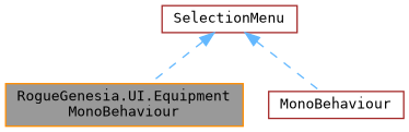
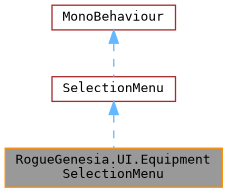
  digraph {
    fontname="DejaVu Sans Mono"
    node [color=brown fillcolor=white fontname="DejaVu Sans Mono" fontsize=10 shape=box style=filled]
    edge [color=steelblue1 dir=back fontname="DejaVu Sans Mono" fontsize=10 labelfontname=Helvetica labelfontsize=10 style=dashed]
-   n1 [color=darkorange fillcolor=grey60 fontcolor=black height=0.2 label="RogueGenesia.UI.Equipment\lMonoBehaviour" width=0.4]
+   n1 [color=darkorange fillcolor=grey60 fontcolor=black height=0.2 label="RogueGenesia.UI.Equipment\lSelectionMenu" width=0.4]
    n2 [height=0.2 label=SelectionMenu width=0.4]
    n3 [height=0.2 label=MonoBehaviour width=0.4]
    n2 -> n1
-   n2 -> n3
+   n3 -> n2
  }
